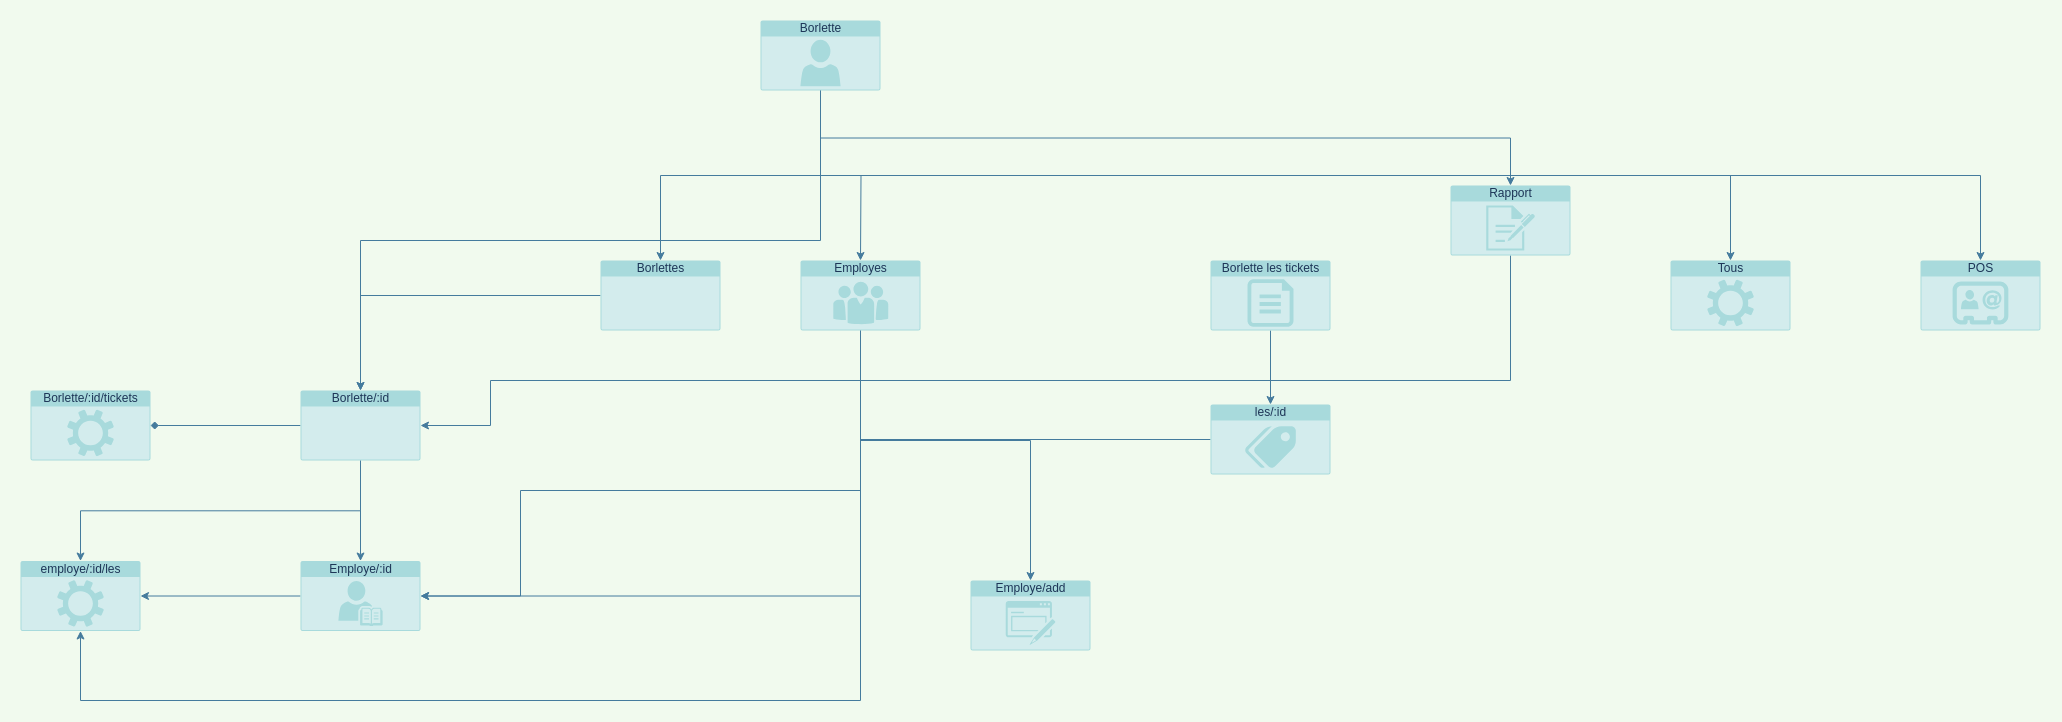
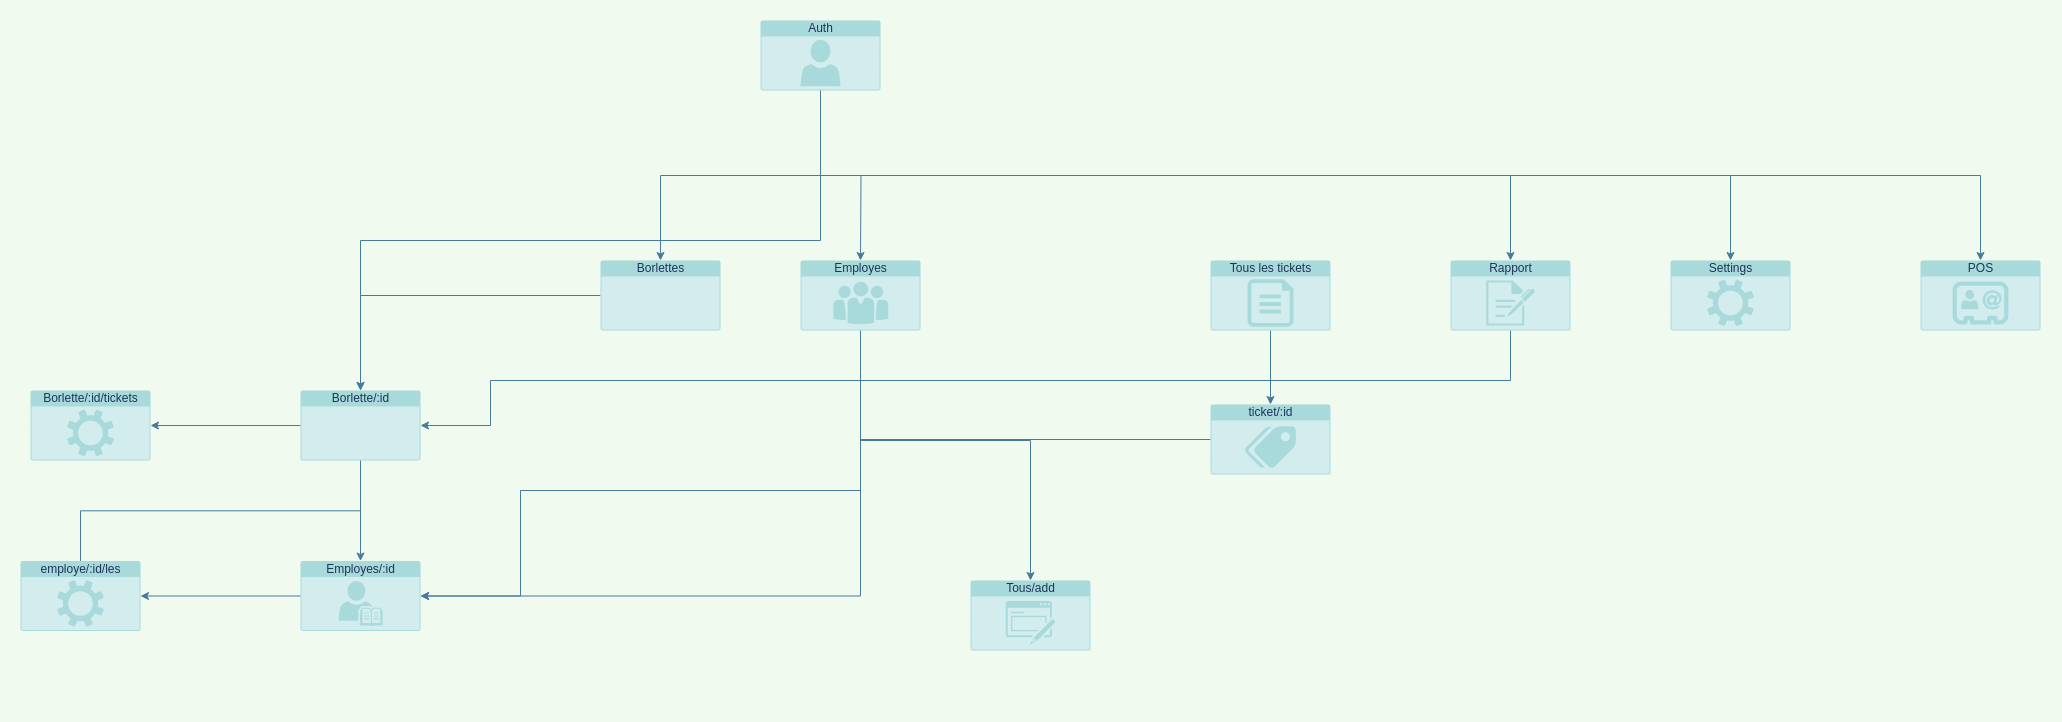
  <mxCell id="0" />
  <mxCell id="1" parent="0" />
  <mxCell id="2" style="edgeStyle=orthogonalEdgeStyle;rounded=0;orthogonalLoop=1;jettySize=auto;html=1;exitX=0;exitY=0.5;exitDx=0;exitDy=0;exitPerimeter=0;entryX=0.5;entryY=0;entryDx=0;entryDy=0;entryPerimeter=0;strokeColor=#457B9D;labelBackgroundColor=#F1FAEE;fontColor=#1D3557;" parent="1" source="3" target="7" edge="1"><mxGeometry relative="1" as="geometry" /></mxCell>
  <mxCell id="3" value="Borlettes" style="html=1;strokeColor=none;fillColor=#A8DADC;labelPosition=center;verticalLabelPosition=middle;verticalAlign=top;align=center;fontSize=12;outlineConnect=0;spacingTop=-6;fontColor=#1D3557;shape=mxgraph.sitemap.page;" parent="1" vertex="1"><mxGeometry x="600" y="260" width="120" height="70" as="geometry" /></mxCell>
  <mxCell id="4" style="edgeStyle=orthogonalEdgeStyle;rounded=0;orthogonalLoop=1;jettySize=auto;html=1;exitX=0.5;exitY=1;exitDx=0;exitDy=0;exitPerimeter=0;entryX=0.5;entryY=0;entryDx=0;entryDy=0;entryPerimeter=0;strokeColor=#457B9D;labelBackgroundColor=#F1FAEE;fontColor=#1D3557;" parent="1" source="7" edge="1"><mxGeometry relative="1" as="geometry"><mxPoint x="360" y="560.5" as="targetPoint" /></mxGeometry></mxCell>
- <mxCell id="5" style="edgeStyle=orthogonalEdgeStyle;rounded=0;orthogonalLoop=1;jettySize=auto;html=1;exitX=0;exitY=0.5;exitDx=0;exitDy=0;exitPerimeter=0;entryX=1;entryY=0.5;entryDx=0;entryDy=0;entryPerimeter=0;strokeColor=#457B9D;labelBackgroundColor=#F1FAEE;fontColor=#1D3557;endArrow=diamond;" parent="1" source="7" target="28" edge="1"><mxGeometry relative="1" as="geometry" /></mxCell>
- <mxCell id="6" style="edgeStyle=orthogonalEdgeStyle;rounded=0;orthogonalLoop=1;jettySize=auto;html=1;exitX=0.5;exitY=1;exitDx=0;exitDy=0;exitPerimeter=0;entryX=0.5;entryY=0;entryDx=0;entryDy=0;entryPerimeter=0;strokeColor=#457B9D;labelBackgroundColor=#F1FAEE;fontColor=#1D3557;" parent="1" source="7" target="29" edge="1"><mxGeometry relative="1" as="geometry" /></mxCell>
+ <mxCell id="5" style="edgeStyle=orthogonalEdgeStyle;rounded=0;orthogonalLoop=1;jettySize=auto;html=1;exitX=0;exitY=0.5;exitDx=0;exitDy=0;exitPerimeter=0;entryX=1;entryY=0.5;entryDx=0;entryDy=0;entryPerimeter=0;strokeColor=#457B9D;labelBackgroundColor=#F1FAEE;fontColor=#1D3557;" parent="1" source="7" target="28" edge="1"><mxGeometry relative="1" as="geometry" /></mxCell>
+ <mxCell id="6" style="edgeStyle=orthogonalEdgeStyle;rounded=0;orthogonalLoop=1;jettySize=auto;html=1;exitX=0.5;exitY=1;exitDx=0;exitDy=0;exitPerimeter=0;entryX=0.5;entryY=0;entryDx=0;entryDy=0;entryPerimeter=0;strokeColor=#457B9D;labelBackgroundColor=#F1FAEE;fontColor=#1D3557;endArrow=none;" parent="1" source="7" target="29" edge="1"><mxGeometry relative="1" as="geometry" /></mxCell>
  <mxCell id="7" value="Borlette/:id" style="html=1;strokeColor=none;fillColor=#A8DADC;labelPosition=center;verticalLabelPosition=middle;verticalAlign=top;align=center;fontSize=12;outlineConnect=0;spacingTop=-6;fontColor=#1D3557;shape=mxgraph.sitemap.page;" parent="1" vertex="1"><mxGeometry x="300" y="390" width="120" height="70" as="geometry" /></mxCell>
  <mxCell id="8" style="edgeStyle=orthogonalEdgeStyle;rounded=0;orthogonalLoop=1;jettySize=auto;html=1;exitX=0.5;exitY=1;exitDx=0;exitDy=0;exitPerimeter=0;entryX=0.5;entryY=0;entryDx=0;entryDy=0;entryPerimeter=0;strokeColor=#457B9D;labelBackgroundColor=#F1FAEE;fontColor=#1D3557;" parent="1" source="14" target="3" edge="1"><mxGeometry relative="1" as="geometry" /></mxCell>
  <mxCell id="9" style="edgeStyle=orthogonalEdgeStyle;rounded=0;orthogonalLoop=1;jettySize=auto;html=1;exitX=0.5;exitY=1;exitDx=0;exitDy=0;exitPerimeter=0;entryX=0.5;entryY=0;entryDx=0;entryDy=0;entryPerimeter=0;strokeColor=#457B9D;labelBackgroundColor=#F1FAEE;fontColor=#1D3557;" parent="1" source="14" edge="1"><mxGeometry relative="1" as="geometry"><mxPoint x="860" y="260" as="targetPoint" /></mxGeometry></mxCell>
  <mxCell id="10" style="edgeStyle=orthogonalEdgeStyle;rounded=0;orthogonalLoop=1;jettySize=auto;html=1;exitX=0.5;exitY=1;exitDx=0;exitDy=0;exitPerimeter=0;strokeColor=#457B9D;labelBackgroundColor=#F1FAEE;fontColor=#1D3557;" parent="1" source="14" target="7" edge="1"><mxGeometry relative="1" as="geometry" /></mxCell>
  <mxCell id="11" style="edgeStyle=orthogonalEdgeStyle;rounded=0;orthogonalLoop=1;jettySize=auto;html=1;exitX=0.5;exitY=1;exitDx=0;exitDy=0;exitPerimeter=0;entryX=0.5;entryY=0;entryDx=0;entryDy=0;entryPerimeter=0;strokeColor=#457B9D;labelBackgroundColor=#F1FAEE;fontColor=#1D3557;" parent="1" source="14" target="26" edge="1"><mxGeometry relative="1" as="geometry" /></mxCell>
  <mxCell id="12" style="edgeStyle=orthogonalEdgeStyle;rounded=0;orthogonalLoop=1;jettySize=auto;html=1;exitX=0.5;exitY=1;exitDx=0;exitDy=0;exitPerimeter=0;entryX=0.5;entryY=0;entryDx=0;entryDy=0;entryPerimeter=0;strokeColor=#457B9D;labelBackgroundColor=#F1FAEE;fontColor=#1D3557;" parent="1" source="14" target="27" edge="1"><mxGeometry relative="1" as="geometry" /></mxCell>
  <mxCell id="13" style="edgeStyle=orthogonalEdgeStyle;rounded=0;orthogonalLoop=1;jettySize=auto;html=1;exitX=0.5;exitY=1;exitDx=0;exitDy=0;exitPerimeter=0;entryX=0.5;entryY=0;entryDx=0;entryDy=0;entryPerimeter=0;strokeColor=#457B9D;labelBackgroundColor=#F1FAEE;fontColor=#1D3557;" parent="1" source="14" target="30" edge="1"><mxGeometry relative="1" as="geometry" /></mxCell>
- <mxCell id="14" value="Borlette" style="html=1;strokeColor=none;fillColor=#A8DADC;labelPosition=center;verticalLabelPosition=middle;verticalAlign=top;align=center;fontSize=12;outlineConnect=0;spacingTop=-6;fontColor=#1D3557;shape=mxgraph.sitemap.user;" parent="1" vertex="1"><mxGeometry x="760" y="20" width="120" height="70" as="geometry" /></mxCell>
+ <mxCell id="14" value="Auth" style="html=1;strokeColor=none;fillColor=#A8DADC;labelPosition=center;verticalLabelPosition=middle;verticalAlign=top;align=center;fontSize=12;outlineConnect=0;spacingTop=-6;fontColor=#1D3557;shape=mxgraph.sitemap.user;" parent="1" vertex="1"><mxGeometry x="760" y="20" width="120" height="70" as="geometry" /></mxCell>
  <mxCell id="15" style="edgeStyle=orthogonalEdgeStyle;rounded=0;orthogonalLoop=1;jettySize=auto;html=1;entryX=1;entryY=0.5;entryDx=0;entryDy=0;entryPerimeter=0;strokeColor=#457B9D;exitX=0.5;exitY=1;exitDx=0;exitDy=0;exitPerimeter=0;labelBackgroundColor=#F1FAEE;fontColor=#1D3557;" parent="1" source="18" edge="1"><mxGeometry relative="1" as="geometry"><mxPoint x="840" y="420" as="sourcePoint" /><mxPoint x="420" y="595.5" as="targetPoint" /><Array as="points"><mxPoint x="860" y="490" /><mxPoint x="520" y="490" /><mxPoint x="520" y="596" /></Array></mxGeometry></mxCell>
- <mxCell id="16" style="edgeStyle=orthogonalEdgeStyle;rounded=0;orthogonalLoop=1;jettySize=auto;html=1;exitX=0.5;exitY=1;exitDx=0;exitDy=0;exitPerimeter=0;entryX=0.5;entryY=1;entryDx=0;entryDy=0;entryPerimeter=0;strokeColor=#457B9D;labelBackgroundColor=#F1FAEE;fontColor=#1D3557;" parent="1" source="18" target="29" edge="1"><mxGeometry relative="1" as="geometry"><Array as="points"><mxPoint x="860" y="700" /><mxPoint x="80" y="700" /></Array></mxGeometry></mxCell>
  <mxCell id="17" style="edgeStyle=orthogonalEdgeStyle;rounded=0;orthogonalLoop=1;jettySize=auto;html=1;exitX=0.5;exitY=1;exitDx=0;exitDy=0;exitPerimeter=0;entryX=0.5;entryY=0;entryDx=0;entryDy=0;entryPerimeter=0;strokeColor=#457B9D;labelBackgroundColor=#F1FAEE;fontColor=#1D3557;" parent="1" source="18" target="31" edge="1"><mxGeometry relative="1" as="geometry"><Array as="points"><mxPoint x="860" y="440" /><mxPoint x="1030" y="440" /></Array></mxGeometry></mxCell>
  <mxCell id="18" value="Employes" style="html=1;strokeColor=none;fillColor=#A8DADC;labelPosition=center;verticalLabelPosition=middle;verticalAlign=top;align=center;fontSize=12;outlineConnect=0;spacingTop=-6;fontColor=#1D3557;shape=mxgraph.sitemap.about_us;" parent="1" vertex="1"><mxGeometry x="800" y="260" width="120" height="70" as="geometry" /></mxCell>
  <mxCell id="19" style="edgeStyle=orthogonalEdgeStyle;rounded=0;orthogonalLoop=1;jettySize=auto;html=1;exitX=0;exitY=0.5;exitDx=0;exitDy=0;exitPerimeter=0;entryX=1;entryY=0.5;entryDx=0;entryDy=0;entryPerimeter=0;strokeColor=#457B9D;labelBackgroundColor=#F1FAEE;fontColor=#1D3557;" parent="1" source="20" target="29" edge="1"><mxGeometry relative="1" as="geometry" /></mxCell>
- <mxCell id="20" value="Employe/:id" style="html=1;strokeColor=none;fillColor=#A8DADC;labelPosition=center;verticalLabelPosition=middle;verticalAlign=top;align=center;fontSize=12;outlineConnect=0;spacingTop=-6;fontColor=#1D3557;shape=mxgraph.sitemap.biography;" parent="1" vertex="1"><mxGeometry x="300" y="560.5" width="120" height="70" as="geometry" /></mxCell>
+ <mxCell id="20" value="Employes/:id" style="html=1;strokeColor=none;fillColor=#A8DADC;labelPosition=center;verticalLabelPosition=middle;verticalAlign=top;align=center;fontSize=12;outlineConnect=0;spacingTop=-6;fontColor=#1D3557;shape=mxgraph.sitemap.biography;" parent="1" vertex="1"><mxGeometry x="300" y="560.5" width="120" height="70" as="geometry" /></mxCell>
  <mxCell id="21" value="" style="edgeStyle=orthogonalEdgeStyle;rounded=0;orthogonalLoop=1;jettySize=auto;html=1;strokeColor=#457B9D;labelBackgroundColor=#F1FAEE;fontColor=#1D3557;" parent="1" source="22" target="24" edge="1"><mxGeometry relative="1" as="geometry" /></mxCell>
- <mxCell id="22" value="Borlette les tickets" style="html=1;strokeColor=none;fillColor=#A8DADC;labelPosition=center;verticalLabelPosition=middle;verticalAlign=top;align=center;fontSize=12;outlineConnect=0;spacingTop=-6;fontColor=#1D3557;shape=mxgraph.sitemap.text;" parent="1" vertex="1"><mxGeometry x="1210" y="260" width="120" height="70" as="geometry" /></mxCell>
+ <mxCell id="22" value="Tous les tickets" style="html=1;strokeColor=none;fillColor=#A8DADC;labelPosition=center;verticalLabelPosition=middle;verticalAlign=top;align=center;fontSize=12;outlineConnect=0;spacingTop=-6;fontColor=#1D3557;shape=mxgraph.sitemap.text;" parent="1" vertex="1"><mxGeometry x="1210" y="260" width="120" height="70" as="geometry" /></mxCell>
  <mxCell id="23" style="edgeStyle=orthogonalEdgeStyle;rounded=0;orthogonalLoop=1;jettySize=auto;html=1;exitX=0;exitY=0.5;exitDx=0;exitDy=0;exitPerimeter=0;entryX=1;entryY=0.5;entryDx=0;entryDy=0;entryPerimeter=0;strokeColor=#457B9D;labelBackgroundColor=#F1FAEE;fontColor=#1D3557;" parent="1" source="24" target="20" edge="1"><mxGeometry relative="1" as="geometry"><Array as="points"><mxPoint x="860" y="439" /><mxPoint x="860" y="596" /></Array></mxGeometry></mxCell>
- <mxCell id="24" value="les/:id" style="html=1;strokeColor=none;fillColor=#A8DADC;labelPosition=center;verticalLabelPosition=middle;verticalAlign=top;align=center;fontSize=12;outlineConnect=0;spacingTop=-6;fontColor=#1D3557;shape=mxgraph.sitemap.pricing;" parent="1" vertex="1"><mxGeometry x="1210" y="404" width="120" height="70" as="geometry" /></mxCell>
+ <mxCell id="24" value="ticket/:id" style="html=1;strokeColor=none;fillColor=#A8DADC;labelPosition=center;verticalLabelPosition=middle;verticalAlign=top;align=center;fontSize=12;outlineConnect=0;spacingTop=-6;fontColor=#1D3557;shape=mxgraph.sitemap.pricing;" parent="1" vertex="1"><mxGeometry x="1210" y="404" width="120" height="70" as="geometry" /></mxCell>
  <mxCell id="25" style="edgeStyle=orthogonalEdgeStyle;rounded=0;orthogonalLoop=1;jettySize=auto;html=1;exitX=0.5;exitY=1;exitDx=0;exitDy=0;exitPerimeter=0;entryX=1;entryY=0.5;entryDx=0;entryDy=0;entryPerimeter=0;strokeColor=#457B9D;labelBackgroundColor=#F1FAEE;fontColor=#1D3557;" parent="1" source="26" target="7" edge="1"><mxGeometry relative="1" as="geometry"><Array as="points"><mxPoint x="1510" y="380" /><mxPoint x="490" y="380" /><mxPoint x="490" y="425" /></Array></mxGeometry></mxCell>
- <mxCell id="26" value="Rapport" style="html=1;strokeColor=none;fillColor=#A8DADC;labelPosition=center;verticalLabelPosition=middle;verticalAlign=top;align=center;fontSize=12;outlineConnect=0;spacingTop=-6;fontColor=#1D3557;shape=mxgraph.sitemap.log;" parent="1" vertex="1"><mxGeometry x="1450" y="185" width="120" height="70" as="geometry" /></mxCell>
- <mxCell id="27" value="Tous" style="html=1;strokeColor=none;fillColor=#A8DADC;labelPosition=center;verticalLabelPosition=middle;verticalAlign=top;align=center;fontSize=12;outlineConnect=0;spacingTop=-6;fontColor=#1D3557;shape=mxgraph.sitemap.settings;" parent="1" vertex="1"><mxGeometry x="1670" y="260" width="120" height="70" as="geometry" /></mxCell>
+ <mxCell id="26" value="Rapport" style="html=1;strokeColor=none;fillColor=#A8DADC;labelPosition=center;verticalLabelPosition=middle;verticalAlign=top;align=center;fontSize=12;outlineConnect=0;spacingTop=-6;fontColor=#1D3557;shape=mxgraph.sitemap.log;" parent="1" vertex="1"><mxGeometry x="1450" y="260" width="120" height="70" as="geometry" /></mxCell>
+ <mxCell id="27" value="Settings" style="html=1;strokeColor=none;fillColor=#A8DADC;labelPosition=center;verticalLabelPosition=middle;verticalAlign=top;align=center;fontSize=12;outlineConnect=0;spacingTop=-6;fontColor=#1D3557;shape=mxgraph.sitemap.settings;" parent="1" vertex="1"><mxGeometry x="1670" y="260" width="120" height="70" as="geometry" /></mxCell>
  <mxCell id="28" value="Borlette/:id/tickets" style="html=1;strokeColor=none;fillColor=#A8DADC;labelPosition=center;verticalLabelPosition=middle;verticalAlign=top;align=center;fontSize=12;outlineConnect=0;spacingTop=-6;fontColor=#1D3557;shape=mxgraph.sitemap.settings;" parent="1" vertex="1"><mxGeometry x="30" y="390" width="120" height="70" as="geometry" /></mxCell>
  <mxCell id="29" value="employe/:id/les" style="html=1;strokeColor=none;fillColor=#A8DADC;labelPosition=center;verticalLabelPosition=middle;verticalAlign=top;align=center;fontSize=12;outlineConnect=0;spacingTop=-6;fontColor=#1D3557;shape=mxgraph.sitemap.settings;" parent="1" vertex="1"><mxGeometry x="20" y="560.5" width="120" height="70" as="geometry" /></mxCell>
  <mxCell id="30" value="POS" style="html=1;strokeColor=none;fillColor=#A8DADC;labelPosition=center;verticalLabelPosition=middle;verticalAlign=top;align=center;fontSize=12;outlineConnect=0;spacingTop=-6;fontColor=#1D3557;shape=mxgraph.sitemap.contact;" parent="1" vertex="1"><mxGeometry x="1920" y="260" width="120" height="70" as="geometry" /></mxCell>
- <mxCell id="31" value="Employe/add" style="html=1;strokeColor=none;fillColor=#A8DADC;labelPosition=center;verticalLabelPosition=middle;verticalAlign=top;align=center;fontSize=12;outlineConnect=0;spacingTop=-6;fontColor=#1D3557;shape=mxgraph.sitemap.form;" parent="1" vertex="1"><mxGeometry x="970" y="580" width="120" height="70" as="geometry" /></mxCell>
+ <mxCell id="31" value="Tous/add" style="html=1;strokeColor=none;fillColor=#A8DADC;labelPosition=center;verticalLabelPosition=middle;verticalAlign=top;align=center;fontSize=12;outlineConnect=0;spacingTop=-6;fontColor=#1D3557;shape=mxgraph.sitemap.form;" parent="1" vertex="1"><mxGeometry x="970" y="580" width="120" height="70" as="geometry" /></mxCell>
